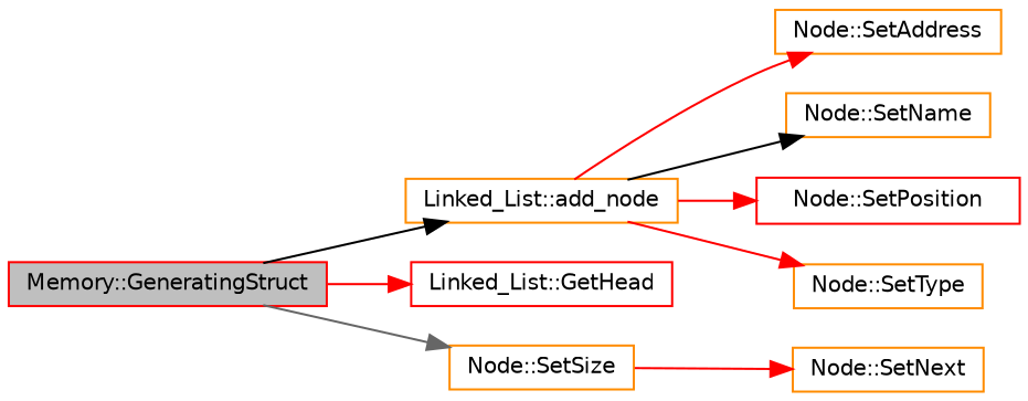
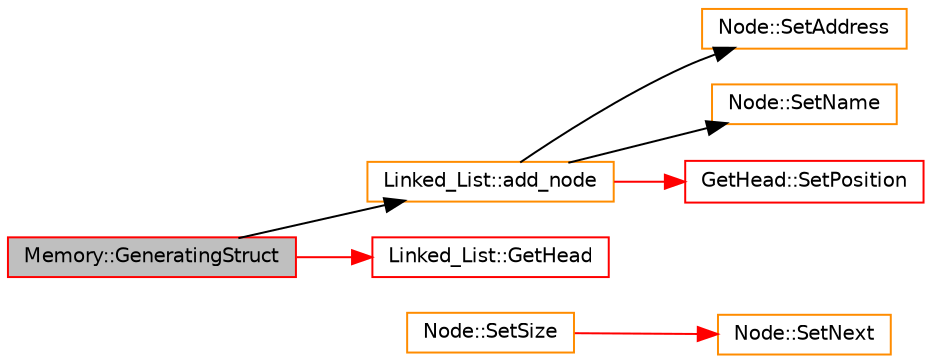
  digraph {
    rankdir=LR
    node [color=darkorange fillcolor=white fontname=Helvetica fontsize=10 shape=record style=filled]
    edge [color=red fontname=Helvetica fontsize=10 labelfontname=Helvetica labelfontsize=10 style=solid]
    n1 [color=red fillcolor=grey75 fontcolor=black height=0.2 label="Memory::GeneratingStruct" width=0.4]
    n2 [height=0.2 label="Linked_List::add_node" width=0.4]
    n3 [color=red height=0.2 label="Linked_List::GetHead" width=0.4]
    n4 [height=0.2 label="Node::SetSize" width=0.4]
    n5 [height=0.2 label="Node::SetAddress" width=0.4]
    n6 [height=0.2 label="Node::SetName" width=0.4]
-   n7 [color=red height=0.2 label="Node::SetPosition" width=0.4]
-   n8 [height=0.2 label="Node::SetType" width=0.4]
+   n7 [color=red height=0.2 label="GetHead::SetPosition" width=0.4]
    n9 [height=0.2 label="Node::SetNext" width=0.4]
    n1 -> n2 [color=black]
    n1 -> n3
-   n1 -> n4 [color=gray40]
-   n2 -> n5
+   n2 -> n5 [color=black]
    n2 -> n6 [color=black]
    n2 -> n7
-   n2 -> n8
    n4 -> n9
  }
